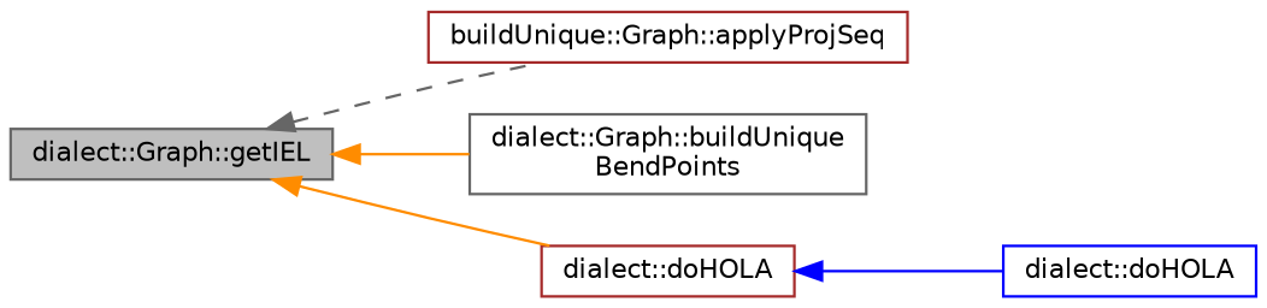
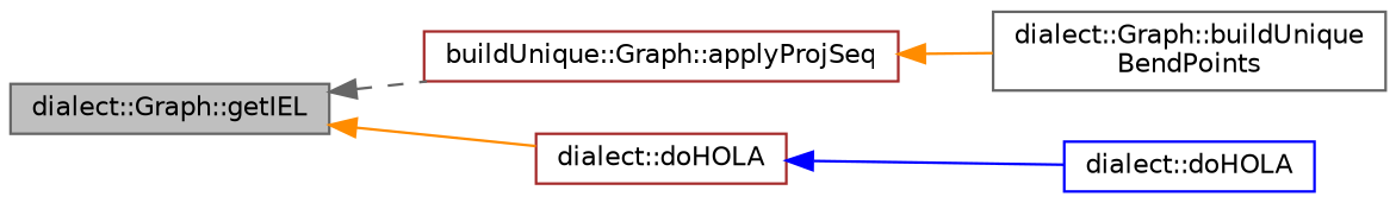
  digraph {
    rankdir=LR
    node [color=gray40 fillcolor=white fontname=Helvetica fontsize=10 shape=record style=filled]
    edge [color=darkorange dir=back fontname=Helvetica fontsize=10 labelfontname=Helvetica labelfontsize=10 style=solid]
    n1 [fillcolor=grey75 fontcolor=black height=0.2 label="dialect::Graph::getIEL" width=0.4]
    n2 [color=brown height=0.2 label="buildUnique::Graph::applyProjSeq" width=0.4]
    n3 [height=0.2 label="dialect::Graph::buildUnique\lBendPoints" width=0.4]
    n4 [color=brown height=0.2 label="dialect::doHOLA" width=0.4]
    n5 [color=blue height=0.2 label="dialect::doHOLA" width=0.4]
    n1 -> n2 [color=gray40 style=dashed]
-   n1 -> n3
+   n2 -> n3
    n1 -> n4
    n4 -> n5 [color=blue]
  }
